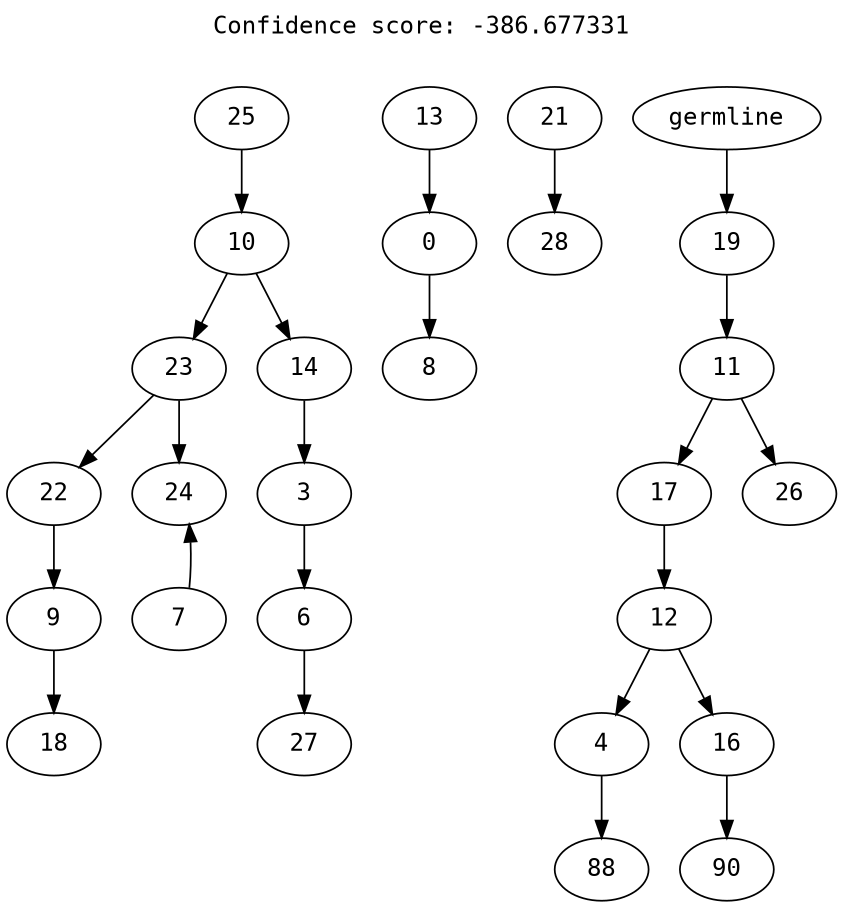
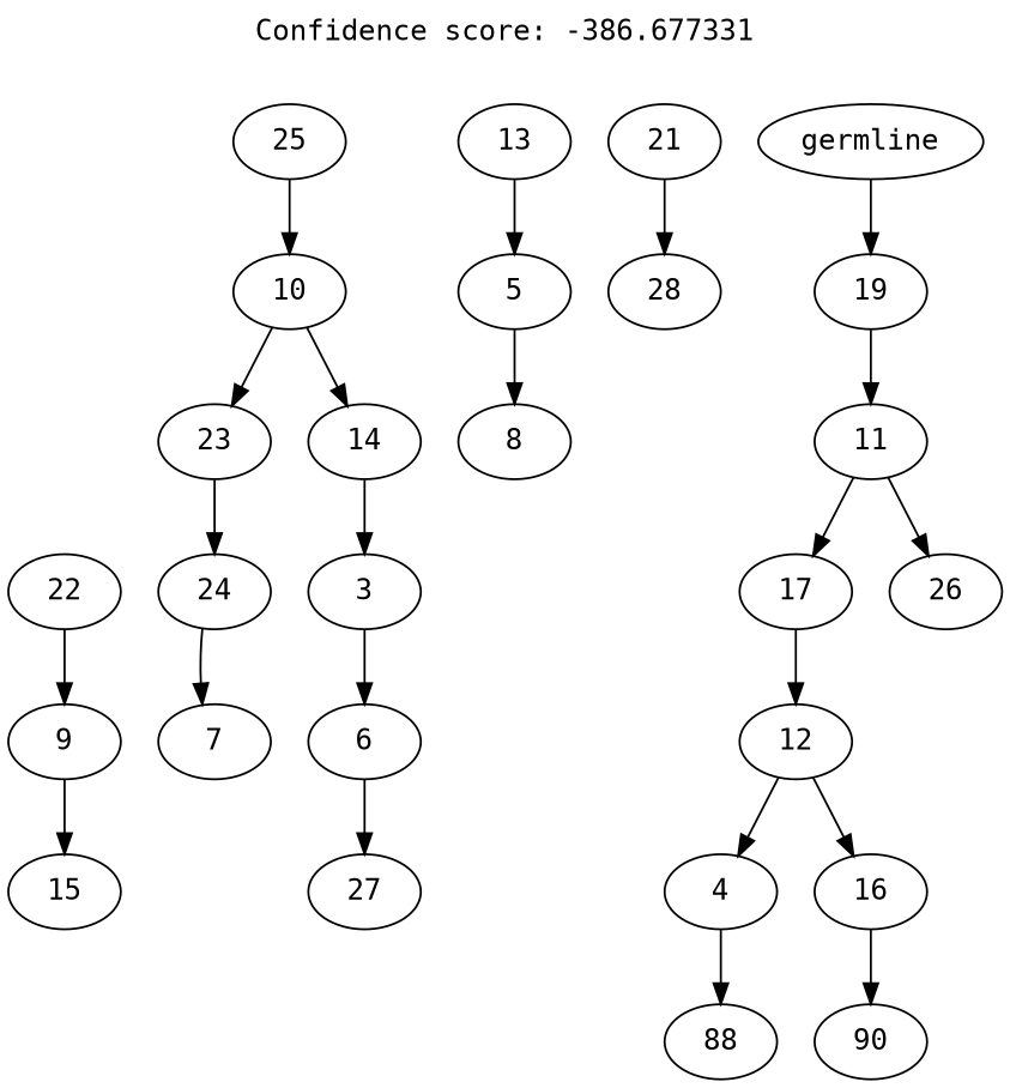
  digraph {
    fontname="DejaVu Sans Mono"
    label="Confidence score: -386.677331"
    labelloc=t
    node [fontname="DejaVu Sans Mono"]
    edge [fontname="DejaVu Sans Mono"]
    n1 [label=9]
-   n2 [label=18]
+   n2 [label=15]
    n3 [label=22]
-   n4 [label=0]
+   n4 [label=5]
    n5 [label=8]
    n6 [label=13]
    n7 [label=7]
    n8 [label=24]
    n9 [label=23]
    n10 [label=28]
    n11 [label=21]
    n12 [label=88]
    n13 [label=4]
    n14 [label=27]
    n15 [label=6]
    n16 [label=3]
    n17 [label=14]
    n18 [label=10]
    n19 [label=25]
    n20 [label=90]
    n21 [label=16]
    n22 [label=12]
    n23 [label=17]
    n24 [label=26]
    n25 [label=11]
    n26 [label=19]
    n27 [label=germline]
    n1 -> n2
    n3 -> n1
    n4 -> n5
    n6 -> n4
-   n7 -> n8
-   n9 -> n3
+   n8 -> n7
    n9 -> n8
    n11 -> n10
    n13 -> n12
    n15 -> n14
    n16 -> n15
    n17 -> n16
    n18 -> n9
    n18 -> n17
    n19 -> n18
    n21 -> n20
    n22 -> n13
    n22 -> n21
    n23 -> n22
    n25 -> n23
    n25 -> n24
    n26 -> n25
    n27 -> n26
  }
